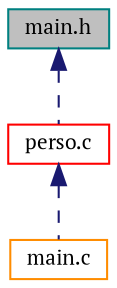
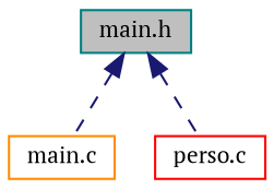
  digraph {
    fontname="PT Serif"
    node [fillcolor=white fontname="PT Serif" fontsize=10 shape=record style=filled]
    edge [color=midnightblue dir=back fontname="PT Serif" fontsize=10 labelfontname=Helvetica labelfontsize=10 style=dashed]
    n1 [color=teal fillcolor=grey75 fontcolor=black height=0.2 label="main.h" width=0.4]
    n2 [color=darkorange height=0.2 label="main.c" width=0.4]
    n3 [color=red height=0.2 label="perso.c" width=0.4]
-   n3 -> n2
+   n1 -> n2
    n1 -> n3
  }
